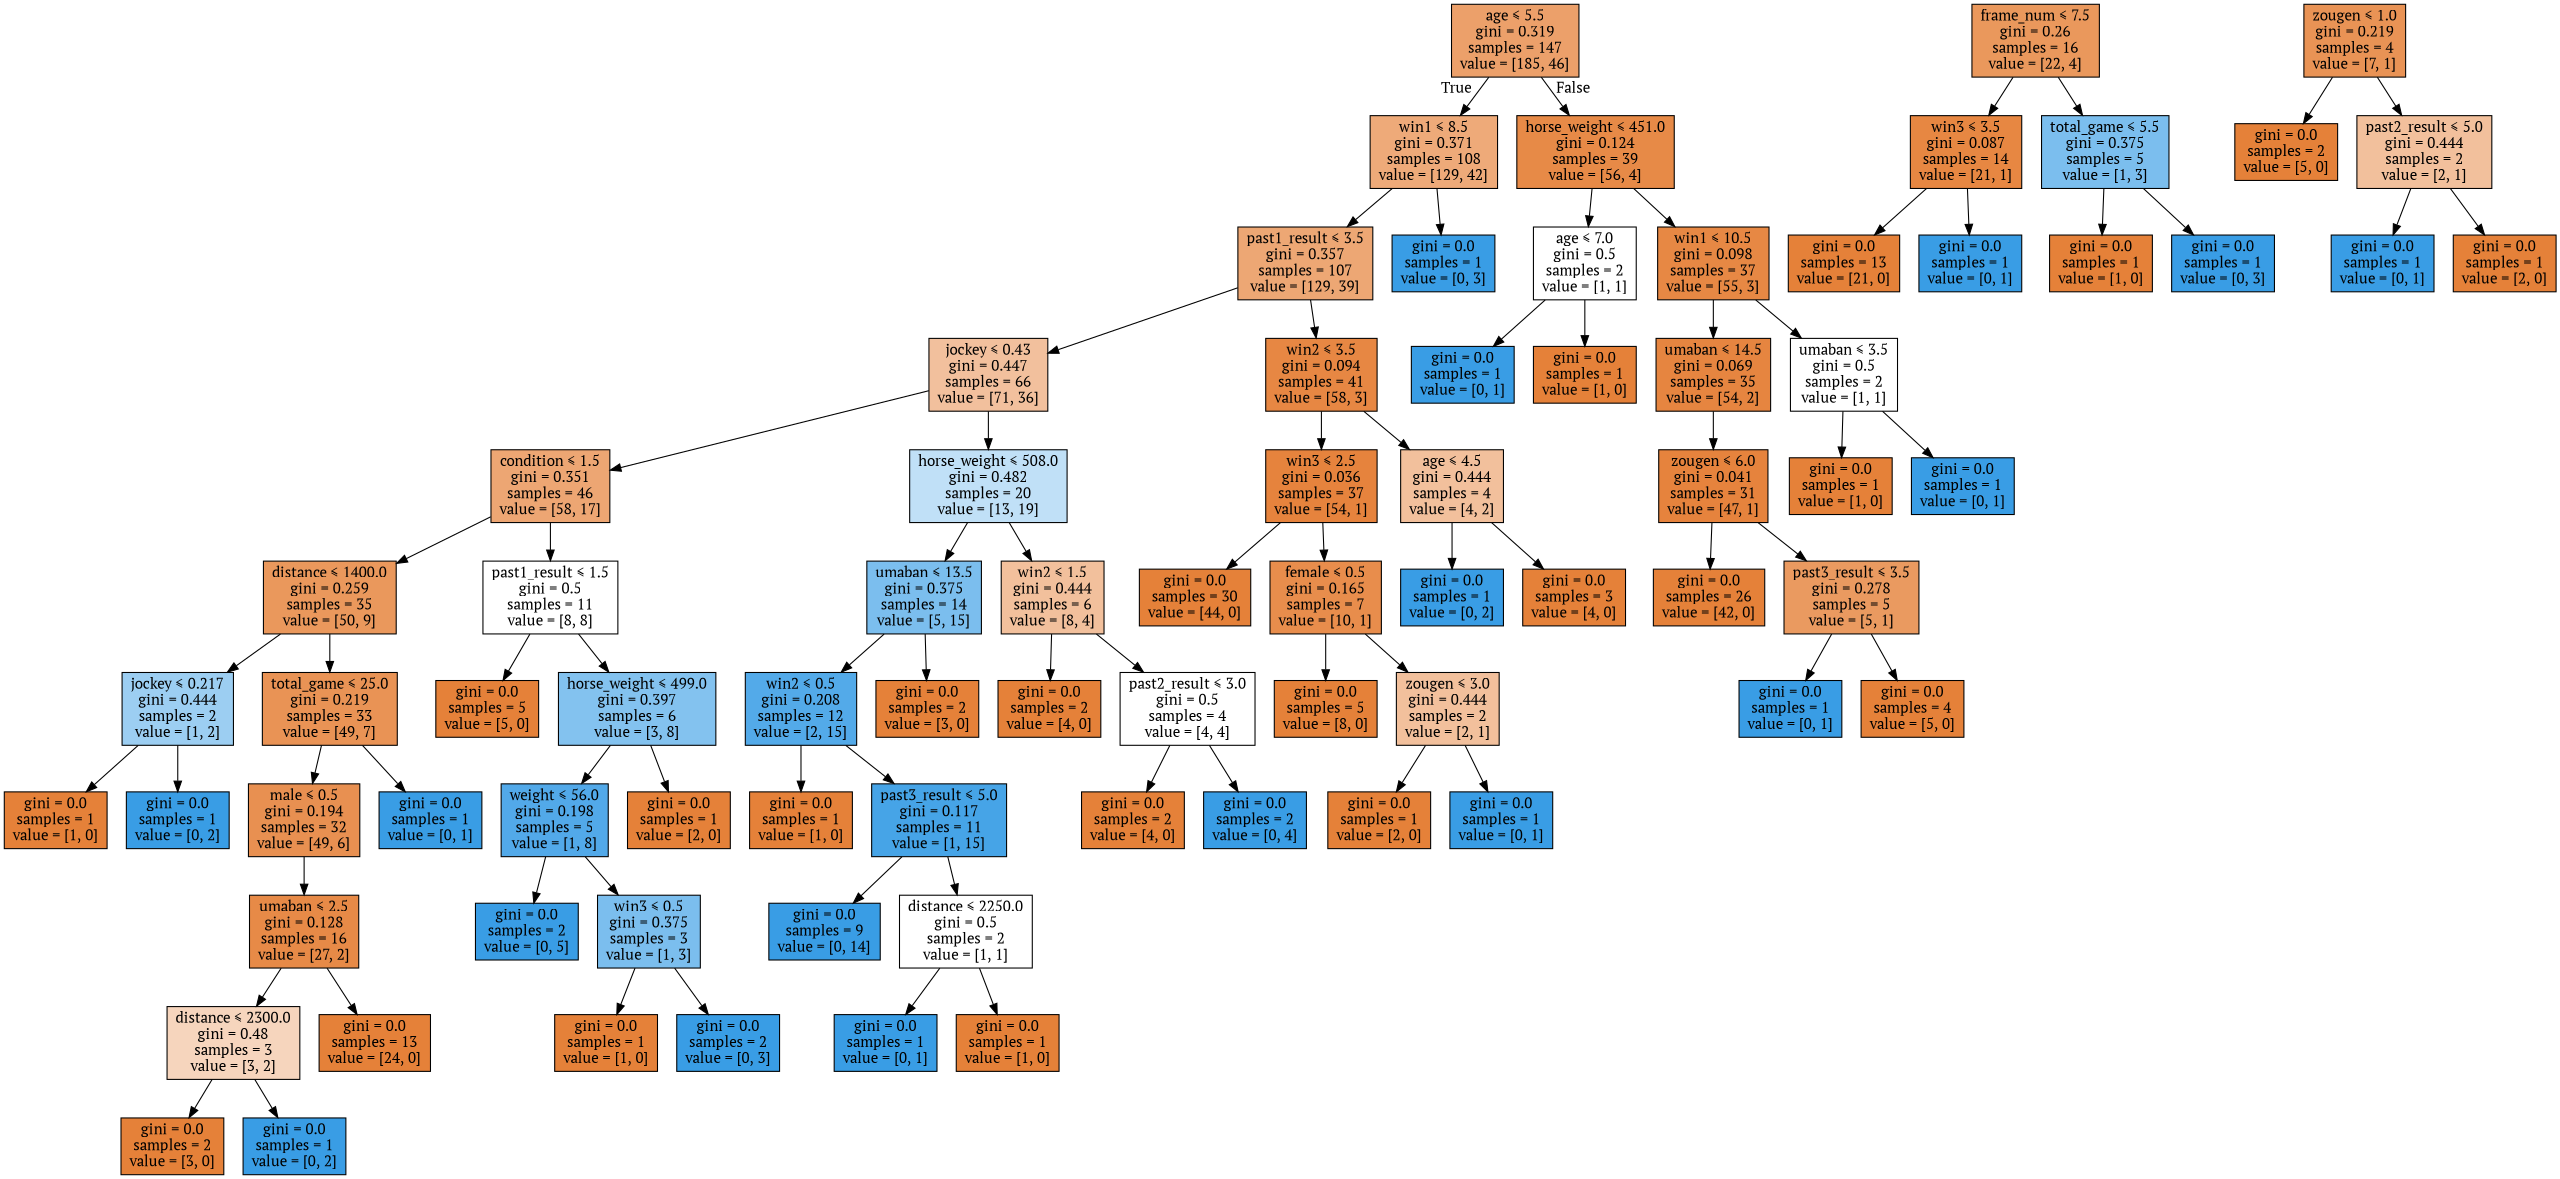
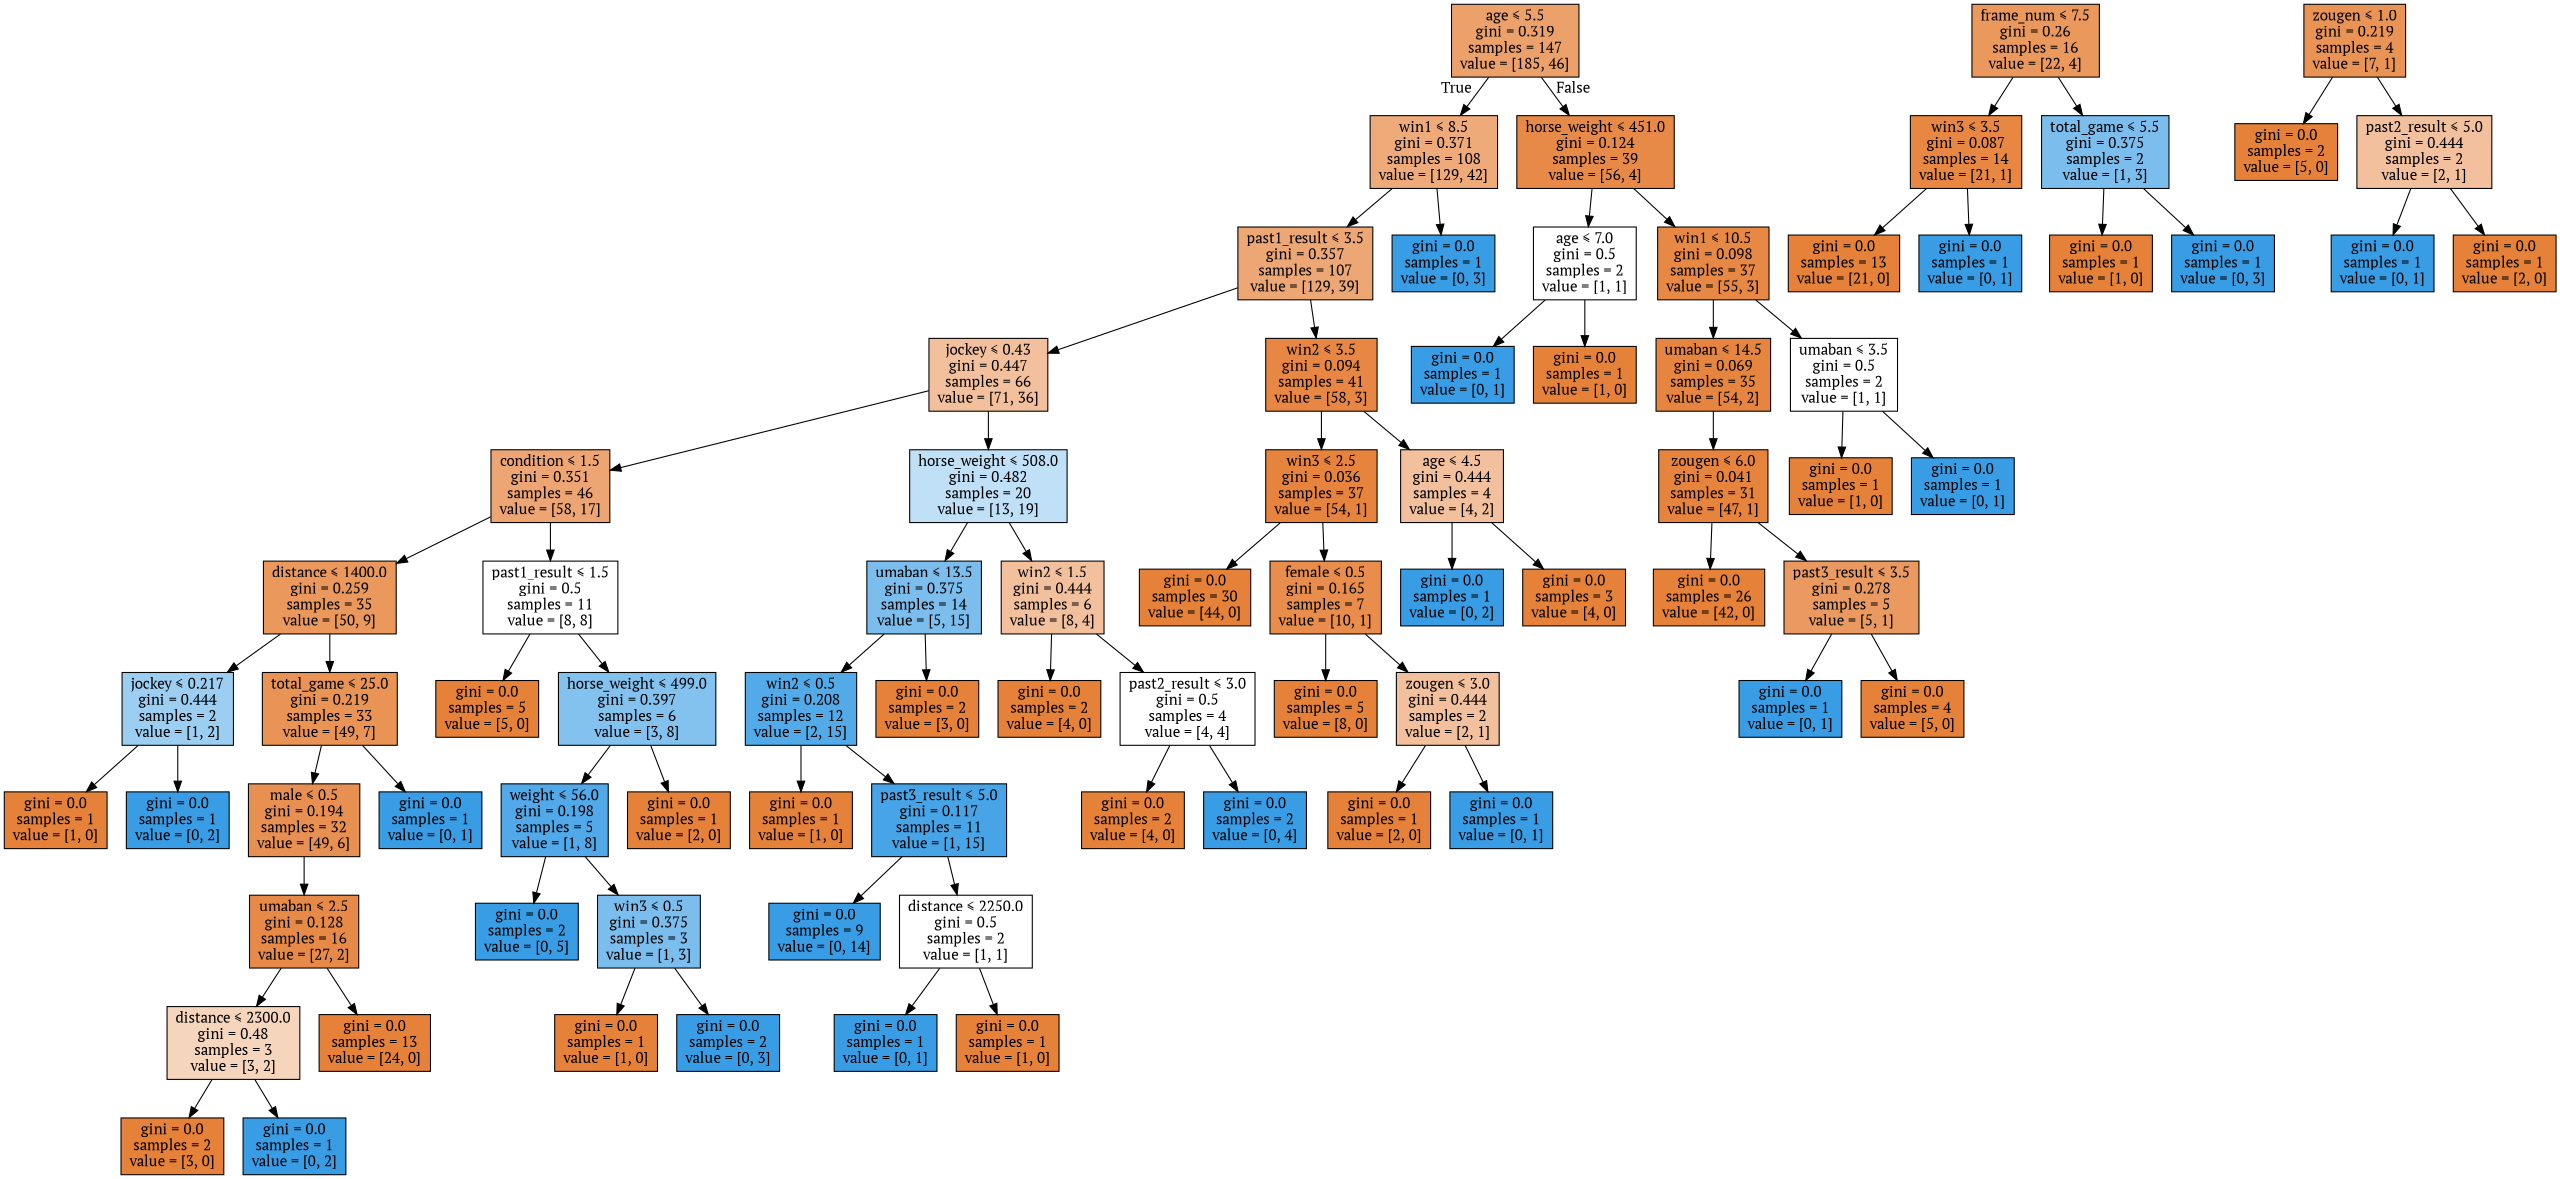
  digraph {
    fontname="PT Serif"
    node [color=black fillcolor="#e58139ff" fontname="PT Serif" shape=box style=filled]
    edge [fontname="PT Serif"]
    n1 [fillcolor="#e58139c0" label=<age &le; 5.5<br/>gini = 0.319<br/>samples = 147<br/>value = [185, 46]>]
    n2 [fillcolor="#e58139ac" label=<win1 &le; 8.5<br/>gini = 0.371<br/>samples = 108<br/>value = [129, 42]>]
    n3 [fillcolor="#e58139ed" label=<horse_weight &le; 451.0<br/>gini = 0.124<br/>samples = 39<br/>value = [56, 4]>]
    n4 [fillcolor="#e58139b2" label=<past1_result &le; 3.5<br/>gini = 0.357<br/>samples = 107<br/>value = [129, 39]>]
    n5 [fillcolor="#399de5ff" label=<gini = 0.0<br/>samples = 1<br/>value = [0, 3]>]
    n6 [fillcolor="#e5813900" label=<age &le; 7.0<br/>gini = 0.5<br/>samples = 2<br/>value = [1, 1]>]
    n7 [fillcolor="#e58139f1" label=<win1 &le; 10.5<br/>gini = 0.098<br/>samples = 37<br/>value = [55, 3]>]
    n8 [fillcolor="#e581397e" label=<jockey &le; 0.43<br/>gini = 0.447<br/>samples = 66<br/>value = [71, 36]>]
    n9 [fillcolor="#e58139f2" label=<win2 &le; 3.5<br/>gini = 0.094<br/>samples = 41<br/>value = [58, 3]>]
    n10 [fillcolor="#e58139b4" label=<condition &le; 1.5<br/>gini = 0.351<br/>samples = 46<br/>value = [58, 17]>]
    n11 [fillcolor="#399de551" label=<horse_weight &le; 508.0<br/>gini = 0.482<br/>samples = 20<br/>value = [13, 19]>]
    n12 [fillcolor="#e58139fa" label=<win3 &le; 2.5<br/>gini = 0.036<br/>samples = 37<br/>value = [54, 1]>]
    n13 [fillcolor="#e581397f" label=<age &le; 4.5<br/>gini = 0.444<br/>samples = 4<br/>value = [4, 2]>]
    n14 [fillcolor="#e58139d1" label=<distance &le; 1400.0<br/>gini = 0.259<br/>samples = 35<br/>value = [50, 9]>]
    n15 [fillcolor="#e5813900" label=<past1_result &le; 1.5<br/>gini = 0.5<br/>samples = 11<br/>value = [8, 8]>]
    n16 [fillcolor="#399de5aa" label=<umaban &le; 13.5<br/>gini = 0.375<br/>samples = 14<br/>value = [5, 15]>]
    n17 [fillcolor="#e581397f" label=<win2 &le; 1.5<br/>gini = 0.444<br/>samples = 6<br/>value = [8, 4]>]
    n18 [fillcolor="#399de57f" label=<jockey &le; 0.217<br/>gini = 0.444<br/>samples = 2<br/>value = [1, 2]>]
    n19 [fillcolor="#e58139db" label=<total_game &le; 25.0<br/>gini = 0.219<br/>samples = 33<br/>value = [49, 7]>]
    n20 [label=<gini = 0.0<br/>samples = 5<br/>value = [5, 0]>]
    n21 [fillcolor="#399de59f" label=<horse_weight &le; 499.0<br/>gini = 0.397<br/>samples = 6<br/>value = [3, 8]>]
    n22 [label=<gini = 0.0<br/>samples = 1<br/>value = [1, 0]>]
    n23 [fillcolor="#399de5ff" label=<gini = 0.0<br/>samples = 1<br/>value = [0, 2]>]
    n24 [fillcolor="#e58139e0" label=<male &le; 0.5<br/>gini = 0.194<br/>samples = 32<br/>value = [49, 6]>]
    n25 [fillcolor="#399de5ff" label=<gini = 0.0<br/>samples = 1<br/>value = [0, 1]>]
    n26 [fillcolor="#e58139ec" label=<umaban &le; 2.5<br/>gini = 0.128<br/>samples = 16<br/>value = [27, 2]>]
    n27 [fillcolor="#e5813955" label=<distance &le; 2300.0<br/>gini = 0.48<br/>samples = 3<br/>value = [3, 2]>]
    n28 [label=<gini = 0.0<br/>samples = 13<br/>value = [24, 0]>]
    n29 [fillcolor="#e58139d1" label=<frame_num &le; 7.5<br/>gini = 0.26<br/>samples = 16<br/>value = [22, 4]>]
    n30 [fillcolor="#e58139f3" label=<win3 &le; 3.5<br/>gini = 0.087<br/>samples = 14<br/>value = [21, 1]>]
-   n31 [fillcolor="#399de5aa" label=<total_game &le; 5.5<br/>gini = 0.375<br/>samples = 5<br/>value = [1, 3]>]
+   n31 [fillcolor="#399de5aa" label=<total_game &le; 5.5<br/>gini = 0.375<br/>samples = 2<br/>value = [1, 3]>]
    n32 [label=<gini = 0.0<br/>samples = 2<br/>value = [3, 0]>]
    n33 [fillcolor="#399de5ff" label=<gini = 0.0<br/>samples = 1<br/>value = [0, 2]>]
    n34 [label=<gini = 0.0<br/>samples = 13<br/>value = [21, 0]>]
    n35 [fillcolor="#399de5ff" label=<gini = 0.0<br/>samples = 1<br/>value = [0, 1]>]
    n36 [label=<gini = 0.0<br/>samples = 1<br/>value = [1, 0]>]
    n37 [fillcolor="#399de5ff" label=<gini = 0.0<br/>samples = 1<br/>value = [0, 3]>]
    n38 [fillcolor="#399de5df" label=<weight &le; 56.0<br/>gini = 0.198<br/>samples = 5<br/>value = [1, 8]>]
    n39 [label=<gini = 0.0<br/>samples = 1<br/>value = [2, 0]>]
    n40 [fillcolor="#399de5ff" label=<gini = 0.0<br/>samples = 2<br/>value = [0, 5]>]
    n41 [fillcolor="#399de5aa" label=<win3 &le; 0.5<br/>gini = 0.375<br/>samples = 3<br/>value = [1, 3]>]
    n42 [label=<gini = 0.0<br/>samples = 1<br/>value = [1, 0]>]
    n43 [fillcolor="#399de5ff" label=<gini = 0.0<br/>samples = 2<br/>value = [0, 3]>]
    n44 [fillcolor="#399de5dd" label=<win2 &le; 0.5<br/>gini = 0.208<br/>samples = 12<br/>value = [2, 15]>]
    n45 [label=<gini = 0.0<br/>samples = 2<br/>value = [3, 0]>]
    n46 [label=<gini = 0.0<br/>samples = 2<br/>value = [4, 0]>]
    n47 [fillcolor="#e5813900" label=<past2_result &le; 3.0<br/>gini = 0.5<br/>samples = 4<br/>value = [4, 4]>]
    n48 [label=<gini = 0.0<br/>samples = 1<br/>value = [1, 0]>]
    n49 [fillcolor="#399de5ee" label=<past3_result &le; 5.0<br/>gini = 0.117<br/>samples = 11<br/>value = [1, 15]>]
    n50 [fillcolor="#399de5ff" label=<gini = 0.0<br/>samples = 9<br/>value = [0, 14]>]
    n51 [fillcolor="#e5813900" label=<distance &le; 2250.0<br/>gini = 0.5<br/>samples = 2<br/>value = [1, 1]>]
    n52 [fillcolor="#399de5ff" label=<gini = 0.0<br/>samples = 1<br/>value = [0, 1]>]
    n53 [label=<gini = 0.0<br/>samples = 1<br/>value = [1, 0]>]
    n54 [label=<gini = 0.0<br/>samples = 2<br/>value = [4, 0]>]
    n55 [fillcolor="#399de5ff" label=<gini = 0.0<br/>samples = 2<br/>value = [0, 4]>]
    n56 [label=<gini = 0.0<br/>samples = 30<br/>value = [44, 0]>]
    n57 [fillcolor="#e58139e6" label=<female &le; 0.5<br/>gini = 0.165<br/>samples = 7<br/>value = [10, 1]>]
    n58 [fillcolor="#399de5ff" label=<gini = 0.0<br/>samples = 1<br/>value = [0, 2]>]
    n59 [label=<gini = 0.0<br/>samples = 3<br/>value = [4, 0]>]
    n60 [label=<gini = 0.0<br/>samples = 5<br/>value = [8, 0]>]
    n61 [fillcolor="#e581397f" label=<zougen &le; 3.0<br/>gini = 0.444<br/>samples = 2<br/>value = [2, 1]>]
    n62 [label=<gini = 0.0<br/>samples = 1<br/>value = [2, 0]>]
    n63 [fillcolor="#399de5ff" label=<gini = 0.0<br/>samples = 1<br/>value = [0, 1]>]
    n64 [fillcolor="#399de5ff" label=<gini = 0.0<br/>samples = 1<br/>value = [0, 1]>]
    n65 [label=<gini = 0.0<br/>samples = 1<br/>value = [1, 0]>]
    n66 [fillcolor="#e58139f6" label=<umaban &le; 14.5<br/>gini = 0.069<br/>samples = 35<br/>value = [54, 2]>]
    n67 [fillcolor="#e5813900" label=<umaban &le; 3.5<br/>gini = 0.5<br/>samples = 2<br/>value = [1, 1]>]
    n68 [fillcolor="#e58139fa" label=<zougen &le; 6.0<br/>gini = 0.041<br/>samples = 31<br/>value = [47, 1]>]
    n69 [label=<gini = 0.0<br/>samples = 1<br/>value = [1, 0]>]
    n70 [fillcolor="#399de5ff" label=<gini = 0.0<br/>samples = 1<br/>value = [0, 1]>]
    n71 [label=<gini = 0.0<br/>samples = 26<br/>value = [42, 0]>]
    n72 [fillcolor="#e58139cc" label=<past3_result &le; 3.5<br/>gini = 0.278<br/>samples = 5<br/>value = [5, 1]>]
    n73 [fillcolor="#e58139db" label=<zougen &le; 1.0<br/>gini = 0.219<br/>samples = 4<br/>value = [7, 1]>]
    n74 [label=<gini = 0.0<br/>samples = 2<br/>value = [5, 0]>]
    n75 [fillcolor="#e581397f" label=<past2_result &le; 5.0<br/>gini = 0.444<br/>samples = 2<br/>value = [2, 1]>]
    n76 [fillcolor="#399de5ff" label=<gini = 0.0<br/>samples = 1<br/>value = [0, 1]>]
    n77 [label=<gini = 0.0<br/>samples = 4<br/>value = [5, 0]>]
    n78 [fillcolor="#399de5ff" label=<gini = 0.0<br/>samples = 1<br/>value = [0, 1]>]
    n79 [label=<gini = 0.0<br/>samples = 1<br/>value = [2, 0]>]
    n1 -> n2 [headlabel=True labelangle=45 labeldistance=2.5]
    n1 -> n3 [headlabel=False labelangle=-45 labeldistance=2.5]
    n2 -> n4
    n2 -> n5
    n3 -> n6
    n3 -> n7
    n4 -> n8
    n4 -> n9
    n6 -> n64
    n6 -> n65
    n7 -> n66
    n7 -> n67
    n8 -> n10
    n8 -> n11
    n9 -> n12
    n9 -> n13
    n10 -> n14
    n10 -> n15
    n11 -> n16
    n11 -> n17
    n12 -> n56
    n12 -> n57
    n13 -> n58
    n13 -> n59
    n14 -> n18
    n14 -> n19
    n15 -> n20
    n15 -> n21
    n16 -> n44
    n16 -> n45
    n17 -> n46
    n17 -> n47
    n18 -> n22
    n18 -> n23
    n19 -> n24
    n19 -> n25
    n21 -> n38
    n21 -> n39
    n24 -> n26
    n26 -> n27
    n26 -> n28
    n27 -> n32
    n27 -> n33
    n29 -> n30
    n29 -> n31
    n30 -> n34
    n30 -> n35
    n31 -> n36
    n31 -> n37
    n38 -> n40
    n38 -> n41
    n41 -> n42
    n41 -> n43
    n44 -> n48
    n44 -> n49
    n47 -> n54
    n47 -> n55
    n49 -> n50
    n49 -> n51
    n51 -> n52
    n51 -> n53
    n57 -> n60
    n57 -> n61
    n61 -> n62
    n61 -> n63
    n66 -> n68
    n67 -> n69
    n67 -> n70
    n68 -> n71
    n68 -> n72
    n72 -> n76
    n72 -> n77
    n73 -> n74
    n73 -> n75
    n75 -> n78
    n75 -> n79
  }
